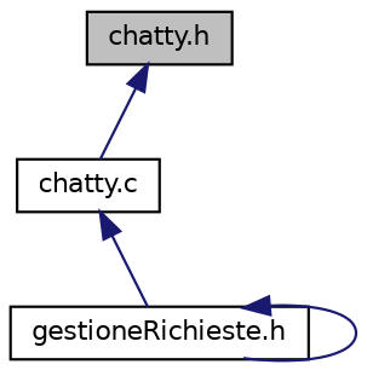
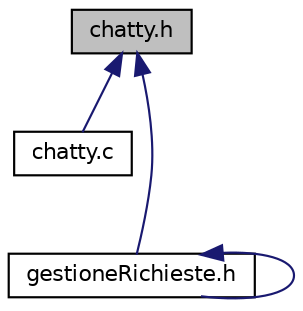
  digraph {
    node [color=black fillcolor=white fontname=Helvetica fontsize=10 shape=record style=filled]
    edge [color=midnightblue dir=back fontname=Helvetica fontsize=10 labelfontname=Helvetica labelfontsize=10 style=solid]
    n1 [fillcolor=grey75 fontcolor=black height=0.2 label="chatty.h" width=0.4]
    n2 [height=0.2 label="chatty.c" width=0.4]
    n3 [height=0.2 label="gestioneRichieste.h" width=0.4]
    n1 -> n2
-   n2 -> n3
+   n1 -> n3
    n3 -> n3
  }
